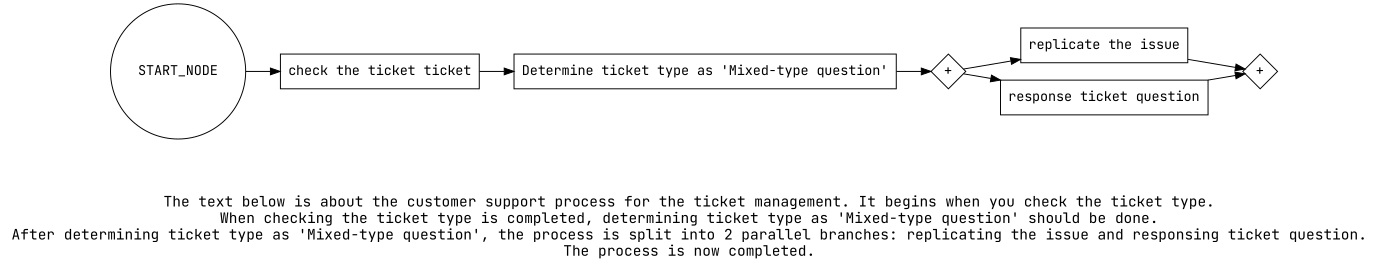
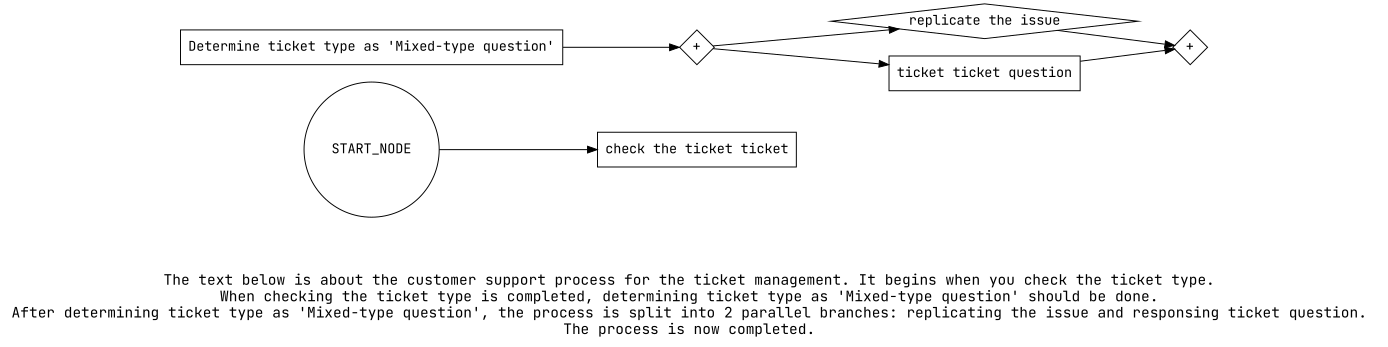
  digraph {
    fontname="JetBrains Mono"
    fontsize=15
    label="\n\n\nThe text below is about the customer support process for the ticket management. It begins when you check the ticket type. \nWhen checking the ticket type is completed, determining ticket type as 'Mixed-type question' should be done. \nAfter determining ticket type as 'Mixed-type question', the process is split into 2 parallel branches: replicating the issue and responsing ticket question. \nThe process is now completed. \n"
    rankdir=LR
    node [fontname="JetBrains Mono" shape=box]
    edge [fontname="JetBrains Mono"]
    n1 [label="check the ticket ticket"]
    "Determine ticket type as 'Mixed-type question'"
    n3 [fixedsize=true label="+" shape=diamond width=0.5]
-   "replicate the issue"
-   "response ticket question"
+   "replicate the issue" [shape=diamond]
+   "response ticket question" [label="ticket ticket question"]
    n6 [fixedsize=true label="+" shape=diamond width=0.5]
    START_NODE [shape=circle width=0.3]
    subgraph sub_1 {
      n1
      "Determine ticket type as 'Mixed-type question'"
      n3
      "replicate the issue"
      "response ticket question"
      n6
    }
-   n1 -> "Determine ticket type as 'Mixed-type question'"
    "Determine ticket type as 'Mixed-type question'" -> n3
    n3 -> "replicate the issue"
    n3 -> "response ticket question"
    "replicate the issue" -> n6
    "response ticket question" -> n6
    START_NODE -> n1
  }
